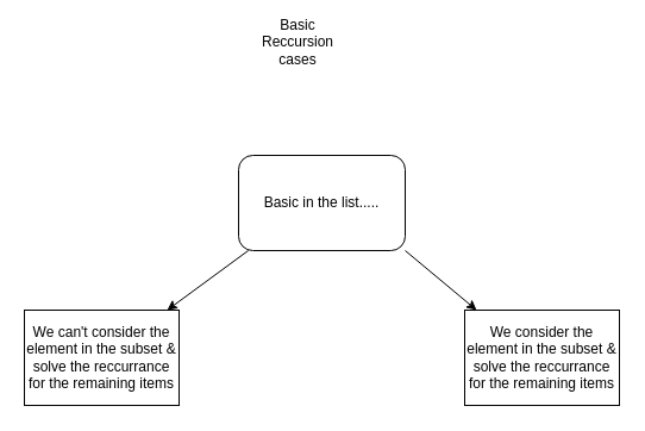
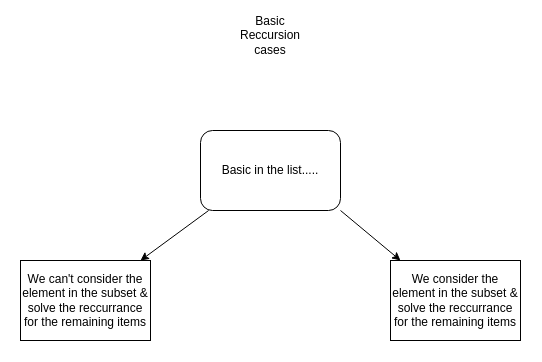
  <mxCell id="0" />
  <mxCell id="1" parent="0" />
  <mxCell id="2" value="Basic in the list....." style="rounded=1;whiteSpace=wrap;html=1;" vertex="1" parent="1"><mxGeometry x="200" y="130" width="140" height="80" as="geometry" /></mxCell>
  <mxCell id="3" value="" style="endArrow=classic;html=1;exitX=0.058;exitY=1;exitDx=0;exitDy=0;exitPerimeter=0;" edge="1" parent="1" source="2"><mxGeometry width="50" height="50" relative="1" as="geometry"><mxPoint x="250" y="310" as="sourcePoint" /><mxPoint x="140" y="260" as="targetPoint" /></mxGeometry></mxCell>
  <mxCell id="4" value="" style="endArrow=classic;html=1;exitX=1;exitY=1;exitDx=0;exitDy=0;" edge="1" parent="1" source="2"><mxGeometry width="50" height="50" relative="1" as="geometry"><mxPoint x="250" y="310" as="sourcePoint" /><mxPoint x="400" y="260" as="targetPoint" /></mxGeometry></mxCell>
  <mxCell id="5" value="We can't consider the element in the subset &amp;amp; solve the reccurrance for the remaining items" style="rounded=0;whiteSpace=wrap;html=1;" vertex="1" parent="1"><mxGeometry x="20" y="260" width="130" height="80" as="geometry" /></mxCell>
  <mxCell id="6" value="We consider the element in the subset &amp;amp; solve the reccurrance for the remaining items" style="rounded=0;whiteSpace=wrap;html=1;" vertex="1" parent="1"><mxGeometry x="390" y="260" width="130" height="80" as="geometry" /></mxCell>
- <mxCell id="7" value="Basic Reccursion cases" style="text;strokeColor=none;align=center;fillColor=none;html=1;verticalAlign=middle;whiteSpace=wrap;rounded=0;" vertex="1" parent="1"><mxGeometry x="205" y="20" width="90" height="30" as="geometry" /></mxCell>
+ <mxCell id="7" value="Basic Reccursion cases" style="text;strokeColor=none;align=center;fillColor=none;html=1;verticalAlign=middle;whiteSpace=wrap;rounded=0;" vertex="1" parent="1"><mxGeometry x="225" y="20" width="90" height="30" as="geometry" /></mxCell>
